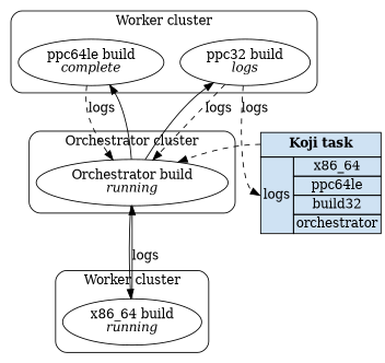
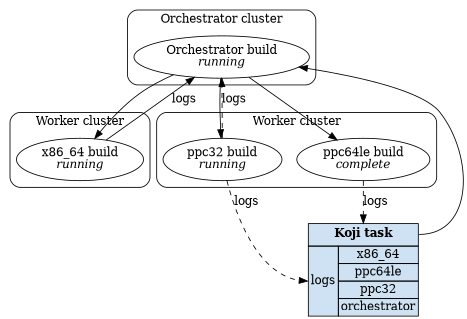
  digraph {
    n1 [label=<Orchestrator build<br/><i>running</i>>]
    n2 [label=<x86_64 build<br/><i>running</i>>]
-   n3 [label=<ppc32 build<br/><i>logs</i>>]
+   n3 [label=<ppc32 build<br/><i>running</i>>]
    n4 [label=<ppc64le build<br/><i>complete</i>>]
-   n5 [label=<                <TABLE BGCOLOR="#cfe2f3" BORDER="0" CELLSPACING="0" CELLBORDER="1">                  <TR><TD PORT="main" COLSPAN="2" CELLPADDING="5"><B>Koji task</B></TD></TR>                  <TR><TD PORT="logs" BORDER="1" ROWSPAN="4">logs</TD><TD>x86_64</TD></TR>                  <TR><TD PORT="ppc64le">ppc64le</TD></TR>                  <TR><TD>build32</TD></TR>                  <TR><TD>orchestrator</TD></TR>                </TABLE>> margin=0 shape=none]
+   n5 [label=<                <TABLE BGCOLOR="#cfe2f3" BORDER="0" CELLSPACING="0" CELLBORDER="1">                  <TR><TD PORT="main" COLSPAN="2" CELLPADDING="5"><B>Koji task</B></TD></TR>                  <TR><TD PORT="logs" BORDER="1" ROWSPAN="4">logs</TD><TD>x86_64</TD></TR>                  <TR><TD PORT="ppc64le">ppc64le</TD></TR>                  <TR><TD>ppc32</TD></TR>                  <TR><TD>orchestrator</TD></TR>                </TABLE>> margin=0 shape=none]
    subgraph cluster_1 {
      label="Orchestrator cluster"
      style=rounded
      n1
    }
    subgraph cluster_2 {
      label="Worker cluster"
      style=rounded
      n2
    }
    subgraph cluster_3 {
      label="Worker cluster"
      style=rounded
      n3
      n4
    }
    n1 -> n2
    n1 -> n3
    n1 -> n4
    n2 -> n1 [label=logs style=solid]
    n3 -> n1 [label=logs style=dashed]
    n3 -> n5 [headport=logs label=logs style=dashed]
-   n4 -> n1 [label=logs style=dashed]
-   n5 -> n1 [tailport=main style=dashed]
+   n4 -> n5 [label=logs style=dashed]
+   n5 -> n1 [tailport=main]
  }
